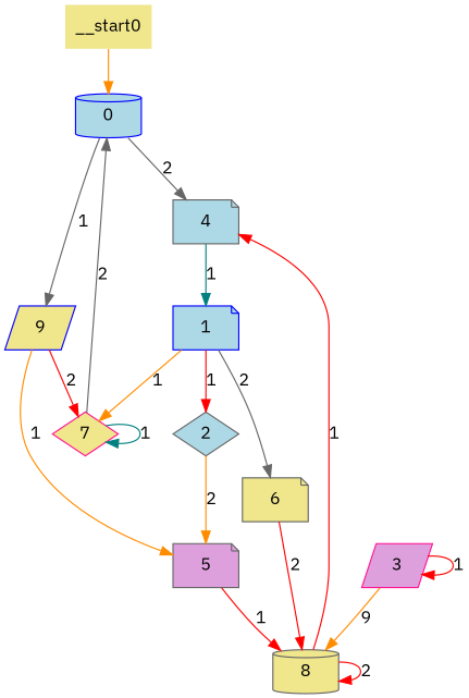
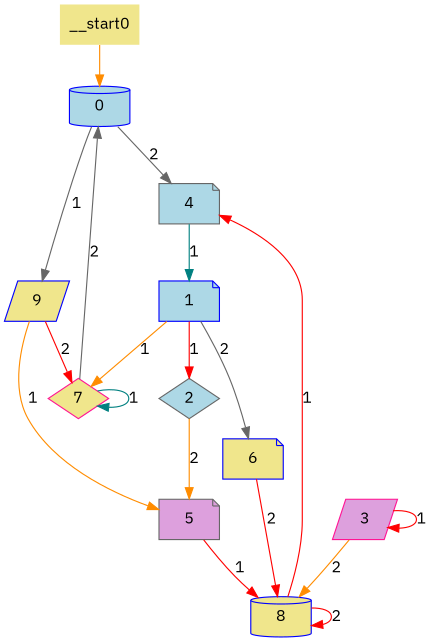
  digraph {
    fontname="IBM Plex Sans"
    node [color=blue fillcolor=khaki fontname="IBM Plex Sans" shape=note style=filled]
    edge [color=red fontname="IBM Plex Sans"]
    n1 [fillcolor=lightblue label=0 shape=cylinder]
    n2 [color=gray40 fillcolor=lightblue label=4]
    n3 [label=9 shape=parallelogram]
    n4 [fillcolor=lightblue label=1]
    n5 [color=gray40 fillcolor=plum label=5]
    n6 [color=deeppink label=7 shape=diamond]
    n7 [color=gray40 fillcolor=lightblue label=2 shape=diamond]
-   n8 [color=gray40 label=6]
-   n9 [color=gray40 label=8 shape=cylinder]
+   n8 [label=6]
+   n9 [label=8 shape=cylinder]
    n10 [color=deeppink fillcolor=plum label=3 shape=parallelogram]
    __start0 [shape=none]
    n1 -> n2 [color=gray40 label=2]
    n1 -> n3 [color=gray40 label=1]
    n2 -> n4 [color=teal label=1]
    n3 -> n5 [color=darkorange label=1]
    n3 -> n6 [label=2]
    n4 -> n6 [color=darkorange label=1]
    n4 -> n7 [label=1]
    n4 -> n8 [color=gray40 label=2]
    n5 -> n9 [label=1]
    n6 -> n1 [color=gray40 label=2]
    n6 -> n6 [color=teal label=1]
    n7 -> n5 [color=darkorange label=2]
    n8 -> n9 [label=2]
    n9 -> n2 [label=1]
    n9 -> n9 [label=2]
-   n10 -> n9 [color=darkorange label=9]
+   n10 -> n9 [color=darkorange label=2]
    n10 -> n10 [label=1]
    __start0 -> n1 [color=darkorange]
  }
